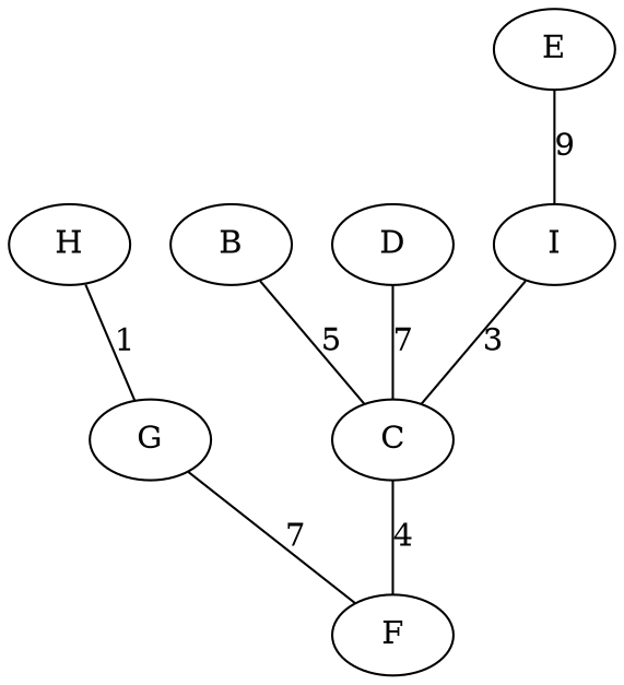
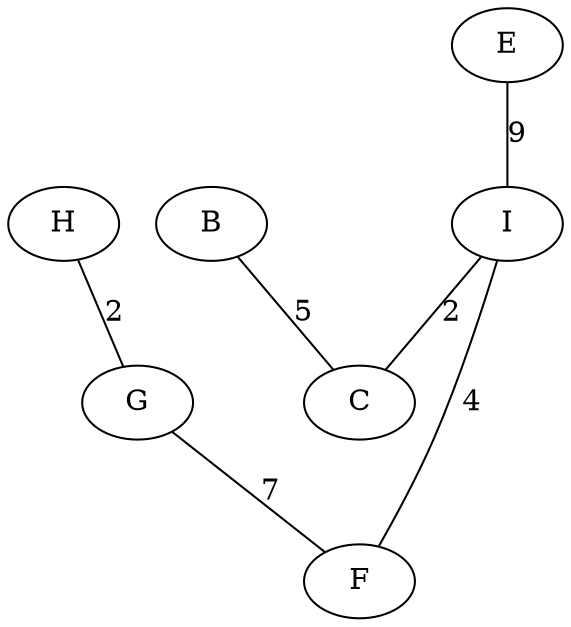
  graph {
    H
    G
    F
    I
    C
    B
-   D
    E
-   H -- G [label=1]
+   H -- G [label=2]
    G -- F [label=7]
-   I -- C [label=3]
-   C -- F [label=4]
+   I -- C [label=2]
+   I -- F [label=4]
    B -- C [label=5]
-   D -- C [label=7]
    E -- I [label=9]
  }
